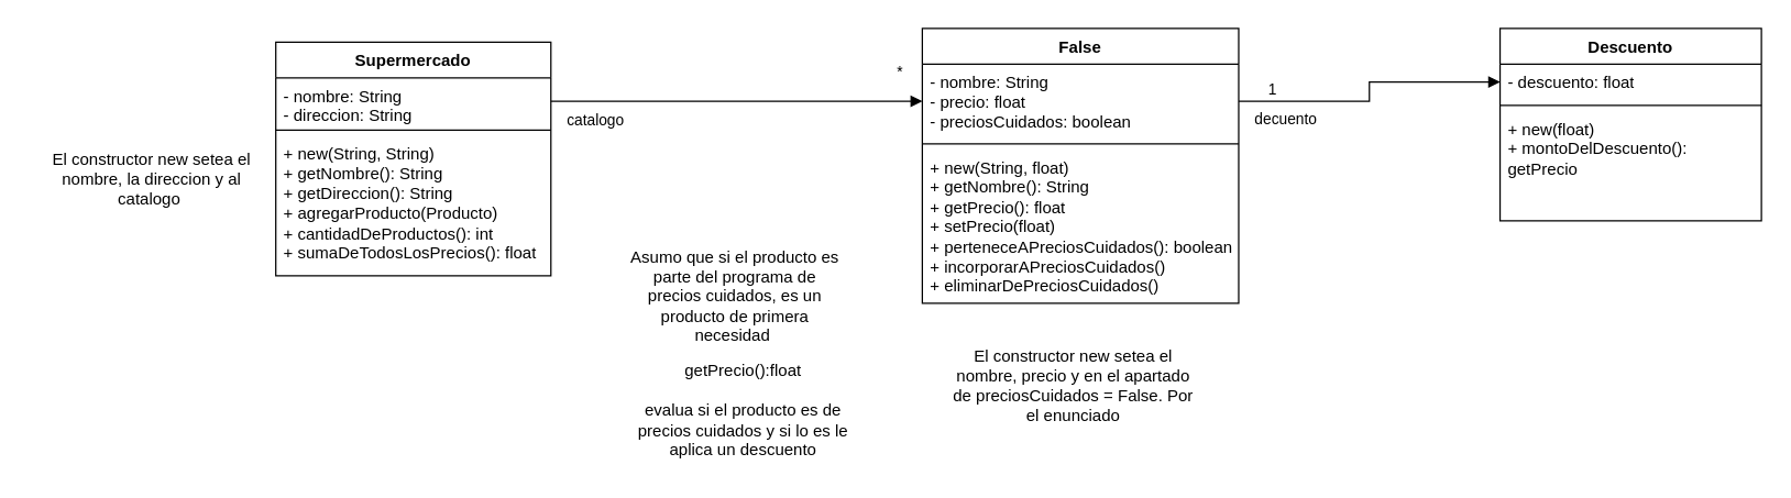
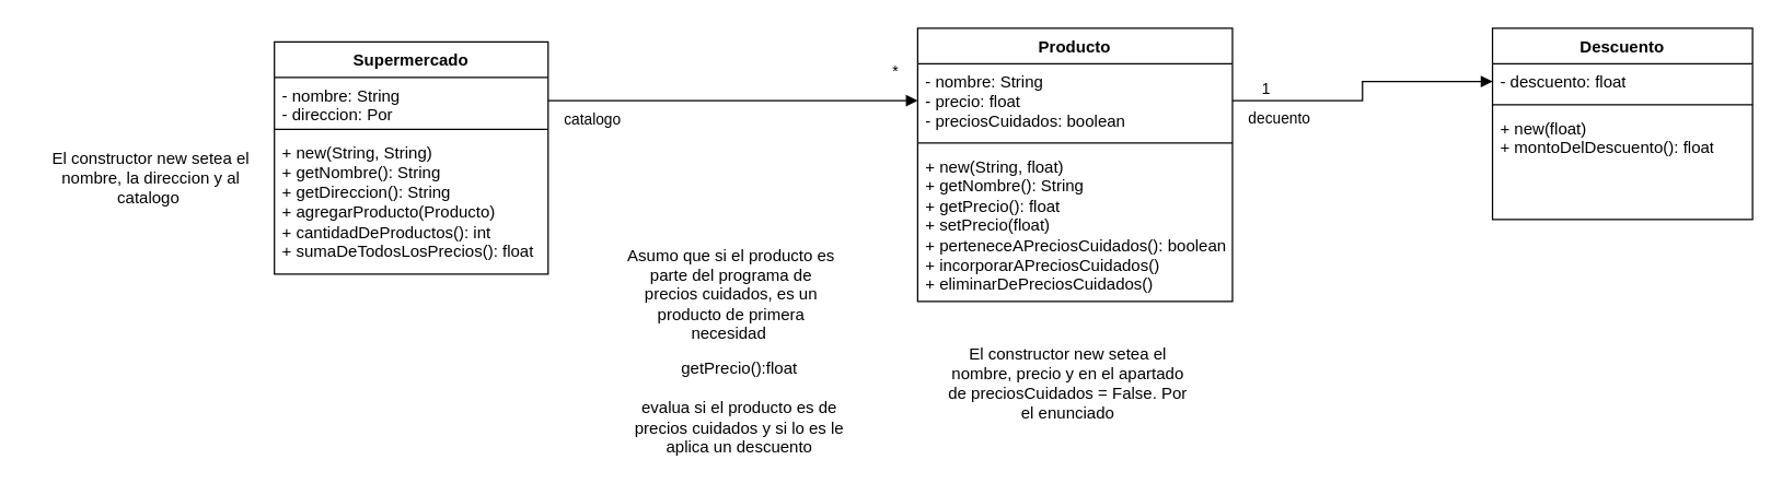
  <mxCell id="0" />
  <mxCell id="1" parent="0" />
  <mxCell id="2" value="Supermercado&lt;div&gt;&lt;br&gt;&lt;/div&gt;" style="swimlane;fontStyle=1;align=center;verticalAlign=top;childLayout=stackLayout;horizontal=1;startSize=26;horizontalStack=0;resizeParent=1;resizeParentMax=0;resizeLast=0;collapsible=1;marginBottom=0;whiteSpace=wrap;html=1;" vertex="1" parent="1"><mxGeometry x="200" y="30" width="200" height="170" as="geometry" /></mxCell>
- <mxCell id="3" value="- nombre: String&lt;div&gt;- direccion: String&lt;/div&gt;" style="text;strokeColor=none;fillColor=none;align=left;verticalAlign=top;spacingLeft=4;spacingRight=4;overflow=hidden;rotatable=0;points=[[0,0.5],[1,0.5]];portConstraint=eastwest;whiteSpace=wrap;html=1;" vertex="1" parent="2"><mxGeometry y="26" width="200" height="34" as="geometry" /></mxCell>
+ <mxCell id="3" value="- nombre: String&lt;div&gt;- direccion: Por&lt;/div&gt;" style="text;strokeColor=none;fillColor=none;align=left;verticalAlign=top;spacingLeft=4;spacingRight=4;overflow=hidden;rotatable=0;points=[[0,0.5],[1,0.5]];portConstraint=eastwest;whiteSpace=wrap;html=1;" vertex="1" parent="2"><mxGeometry y="26" width="200" height="34" as="geometry" /></mxCell>
  <mxCell id="4" value="" style="line;strokeWidth=1;fillColor=none;align=left;verticalAlign=middle;spacingTop=-1;spacingLeft=3;spacingRight=3;rotatable=0;labelPosition=right;points=[];portConstraint=eastwest;strokeColor=inherit;" vertex="1" parent="2"><mxGeometry y="60" width="200" height="8" as="geometry" /></mxCell>
  <mxCell id="5" value="+ new(String, String)&lt;div&gt;+ getNombre(): String&lt;/div&gt;&lt;div&gt;+ getDireccion(): String&lt;/div&gt;&lt;div&gt;+ agregarProducto(Producto)&lt;/div&gt;&lt;div&gt;+ cantidadDeProductos(): int&lt;/div&gt;&lt;div&gt;+ sumaDeTodosLosPrecios(): float&lt;/div&gt;" style="text;strokeColor=none;fillColor=none;align=left;verticalAlign=top;spacingLeft=4;spacingRight=4;overflow=hidden;rotatable=0;points=[[0,0.5],[1,0.5]];portConstraint=eastwest;whiteSpace=wrap;html=1;" vertex="1" parent="2"><mxGeometry y="68" width="200" height="102" as="geometry" /></mxCell>
- <mxCell id="6" value="False" style="swimlane;fontStyle=1;align=center;verticalAlign=top;childLayout=stackLayout;horizontal=1;startSize=26;horizontalStack=0;resizeParent=1;resizeParentMax=0;resizeLast=0;collapsible=1;marginBottom=0;whiteSpace=wrap;html=1;" vertex="1" parent="1"><mxGeometry x="670" y="20" width="230" height="200" as="geometry" /></mxCell>
+ <mxCell id="6" value="Producto" style="swimlane;fontStyle=1;align=center;verticalAlign=top;childLayout=stackLayout;horizontal=1;startSize=26;horizontalStack=0;resizeParent=1;resizeParentMax=0;resizeLast=0;collapsible=1;marginBottom=0;whiteSpace=wrap;html=1;" vertex="1" parent="1"><mxGeometry x="670" y="20" width="230" height="200" as="geometry" /></mxCell>
  <mxCell id="7" value="- nombre: String&lt;div&gt;- precio: float&lt;/div&gt;&lt;div&gt;- preciosCuidados: boolean&lt;/div&gt;" style="text;strokeColor=none;fillColor=none;align=left;verticalAlign=top;spacingLeft=4;spacingRight=4;overflow=hidden;rotatable=0;points=[[0,0.5],[1,0.5]];portConstraint=eastwest;whiteSpace=wrap;html=1;" vertex="1" parent="6"><mxGeometry y="26" width="230" height="54" as="geometry" /></mxCell>
  <mxCell id="8" value="" style="line;strokeWidth=1;fillColor=none;align=left;verticalAlign=middle;spacingTop=-1;spacingLeft=3;spacingRight=3;rotatable=0;labelPosition=right;points=[];portConstraint=eastwest;strokeColor=inherit;" vertex="1" parent="6"><mxGeometry y="80" width="230" height="8" as="geometry" /></mxCell>
  <mxCell id="9" value="+ new(String, float)&lt;div&gt;+ getNombre(): String&lt;/div&gt;&lt;div&gt;+ getPrecio(): float&lt;/div&gt;&lt;div&gt;+ setPrecio(float)&lt;/div&gt;&lt;div&gt;+ perteneceAPreciosCuidados(): boolean&lt;/div&gt;&lt;div&gt;+ incorporarAPreciosCuidados()&lt;/div&gt;&lt;div&gt;+ eliminarDePreciosCuidados()&lt;/div&gt;" style="text;strokeColor=none;fillColor=none;align=left;verticalAlign=top;spacingLeft=4;spacingRight=4;overflow=hidden;rotatable=0;points=[[0,0.5],[1,0.5]];portConstraint=eastwest;whiteSpace=wrap;html=1;" vertex="1" parent="6"><mxGeometry y="88" width="230" height="112" as="geometry" /></mxCell>
  <mxCell id="10" value="&lt;div&gt;catalogo&lt;/div&gt;" style="endArrow=block;endFill=1;html=1;edgeStyle=orthogonalEdgeStyle;align=left;verticalAlign=top;rounded=0;exitX=1;exitY=0.5;exitDx=0;exitDy=0;entryX=0;entryY=0.5;entryDx=0;entryDy=0;" edge="1" parent="1" source="3" target="7"><mxGeometry x="-0.929" y="-1" relative="1" as="geometry"><mxPoint x="450" y="170" as="sourcePoint" /><mxPoint x="610" y="170" as="targetPoint" /><mxPoint as="offset" /></mxGeometry></mxCell>
  <mxCell id="11" value="*" style="edgeLabel;resizable=0;html=1;align=left;verticalAlign=bottom;" connectable="0" vertex="1" parent="10"><mxGeometry x="-1" relative="1" as="geometry"><mxPoint x="250" y="-13" as="offset" /></mxGeometry></mxCell>
  <mxCell id="12" value="El constructor new setea el nombre, precio y en el apartado de preciosCuidados = False. Por el enunciado" style="text;html=1;align=center;verticalAlign=middle;whiteSpace=wrap;rounded=0;" vertex="1" parent="1"><mxGeometry x="690" y="240" width="180" height="80" as="geometry" /></mxCell>
  <mxCell id="13" value="El constructor new setea el nombre, la direccion y al catalogo&amp;nbsp;" style="text;html=1;align=center;verticalAlign=middle;whiteSpace=wrap;rounded=0;" vertex="1" parent="1"><mxGeometry x="20" y="90" width="180" height="80" as="geometry" /></mxCell>
  <mxCell id="14" value="Asumo que si el producto es parte del programa de precios cuidados, es un producto de primera necesidad&amp;nbsp;" style="text;html=1;align=center;verticalAlign=middle;whiteSpace=wrap;rounded=0;" vertex="1" parent="1"><mxGeometry x="454" y="180" width="160" height="70" as="geometry" /></mxCell>
  <mxCell id="15" value="getPrecio():float&lt;div&gt;&lt;br&gt;&lt;/div&gt;&lt;div&gt;evalua si el producto es de precios cuidados y si lo es le aplica un descuento&lt;/div&gt;&lt;div&gt;&lt;br&gt;&lt;/div&gt;" style="text;html=1;align=center;verticalAlign=middle;whiteSpace=wrap;rounded=0;" vertex="1" parent="1"><mxGeometry x="460" y="270" width="160" height="70" as="geometry" /></mxCell>
  <mxCell id="16" value="Descuento&lt;div&gt;&lt;br&gt;&lt;/div&gt;" style="swimlane;fontStyle=1;align=center;verticalAlign=top;childLayout=stackLayout;horizontal=1;startSize=26;horizontalStack=0;resizeParent=1;resizeParentMax=0;resizeLast=0;collapsible=1;marginBottom=0;whiteSpace=wrap;html=1;" vertex="1" parent="1"><mxGeometry x="1090" y="20" width="190" height="140" as="geometry" /></mxCell>
  <mxCell id="17" value="- descuento: float" style="text;strokeColor=none;fillColor=none;align=left;verticalAlign=top;spacingLeft=4;spacingRight=4;overflow=hidden;rotatable=0;points=[[0,0.5],[1,0.5]];portConstraint=eastwest;whiteSpace=wrap;html=1;" vertex="1" parent="16"><mxGeometry y="26" width="190" height="26" as="geometry" /></mxCell>
  <mxCell id="18" value="" style="line;strokeWidth=1;fillColor=none;align=left;verticalAlign=middle;spacingTop=-1;spacingLeft=3;spacingRight=3;rotatable=0;labelPosition=right;points=[];portConstraint=eastwest;strokeColor=inherit;" vertex="1" parent="16"><mxGeometry y="52" width="190" height="8" as="geometry" /></mxCell>
- <mxCell id="19" value="&lt;div&gt;+ new(float)&lt;/div&gt;+ montoDelDescuento(): getPrecio" style="text;strokeColor=none;fillColor=none;align=left;verticalAlign=top;spacingLeft=4;spacingRight=4;overflow=hidden;rotatable=0;points=[[0,0.5],[1,0.5]];portConstraint=eastwest;whiteSpace=wrap;html=1;" vertex="1" parent="16"><mxGeometry y="60" width="190" height="80" as="geometry" /></mxCell>
+ <mxCell id="19" value="&lt;div&gt;+ new(float)&lt;/div&gt;+ montoDelDescuento(): float" style="text;strokeColor=none;fillColor=none;align=left;verticalAlign=top;spacingLeft=4;spacingRight=4;overflow=hidden;rotatable=0;points=[[0,0.5],[1,0.5]];portConstraint=eastwest;whiteSpace=wrap;html=1;" vertex="1" parent="16"><mxGeometry y="60" width="190" height="80" as="geometry" /></mxCell>
  <mxCell id="20" value="decuento&lt;div&gt;&lt;br&gt;&lt;/div&gt;" style="endArrow=block;endFill=1;html=1;edgeStyle=orthogonalEdgeStyle;align=left;verticalAlign=top;rounded=0;exitX=1;exitY=0.5;exitDx=0;exitDy=0;entryX=0;entryY=0.5;entryDx=0;entryDy=0;" edge="1" parent="1" source="7" target="17"><mxGeometry x="-0.902" relative="1" as="geometry"><mxPoint x="1020" y="170" as="sourcePoint" /><mxPoint x="1180" y="170" as="targetPoint" /><mxPoint as="offset" /></mxGeometry></mxCell>
  <mxCell id="21" value="1" style="edgeLabel;resizable=0;html=1;align=left;verticalAlign=bottom;" connectable="0" vertex="1" parent="20"><mxGeometry x="-1" relative="1" as="geometry"><mxPoint x="20" as="offset" /></mxGeometry></mxCell>
